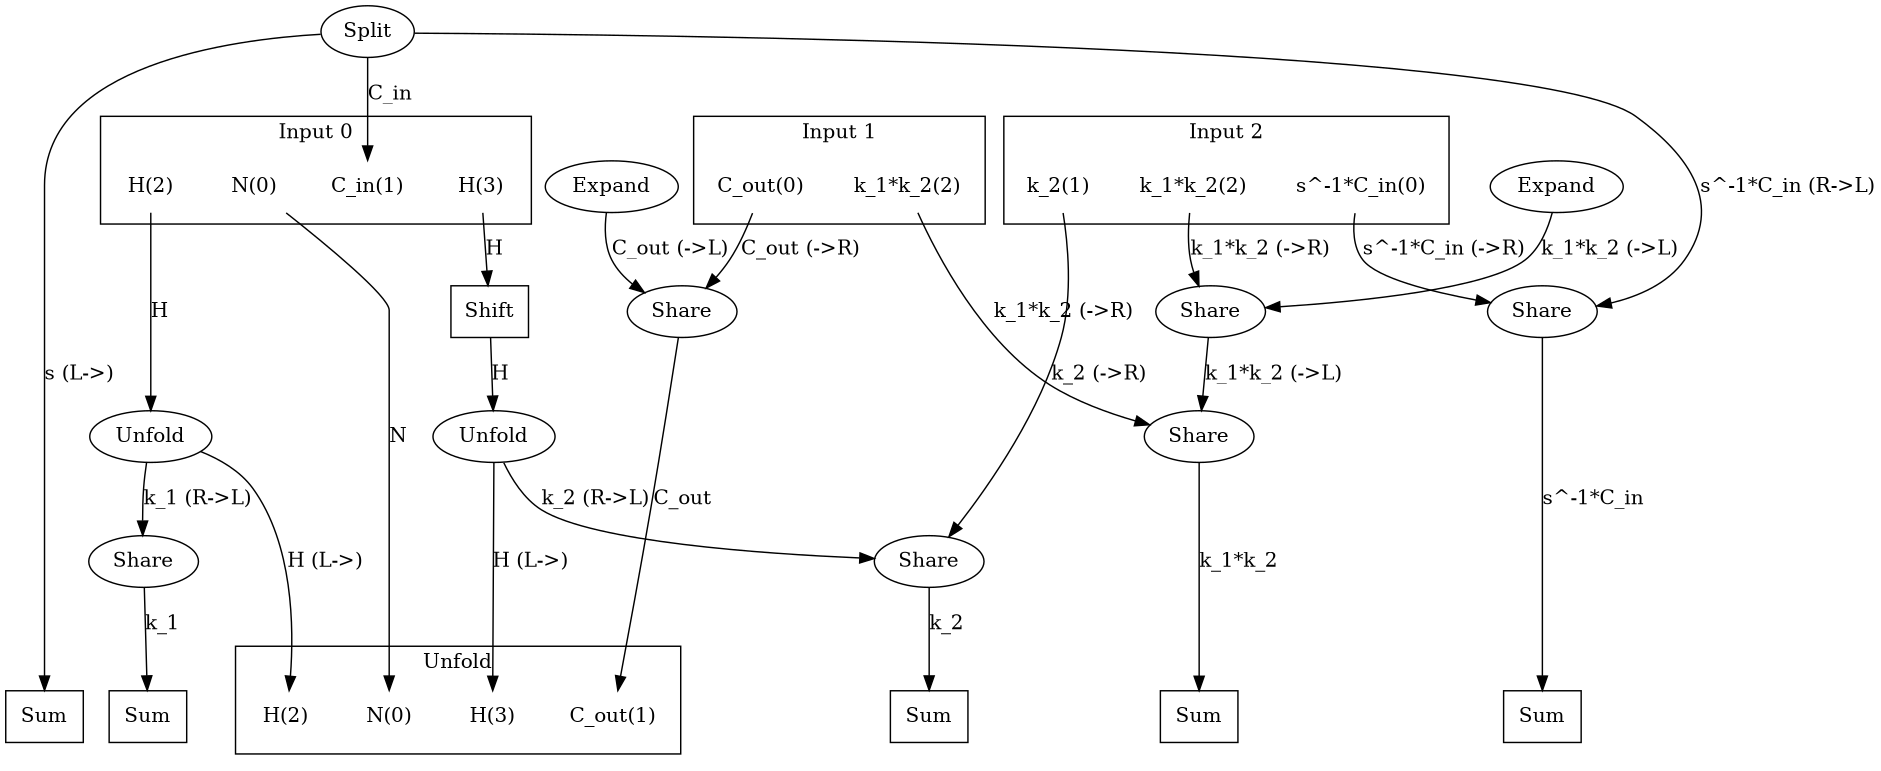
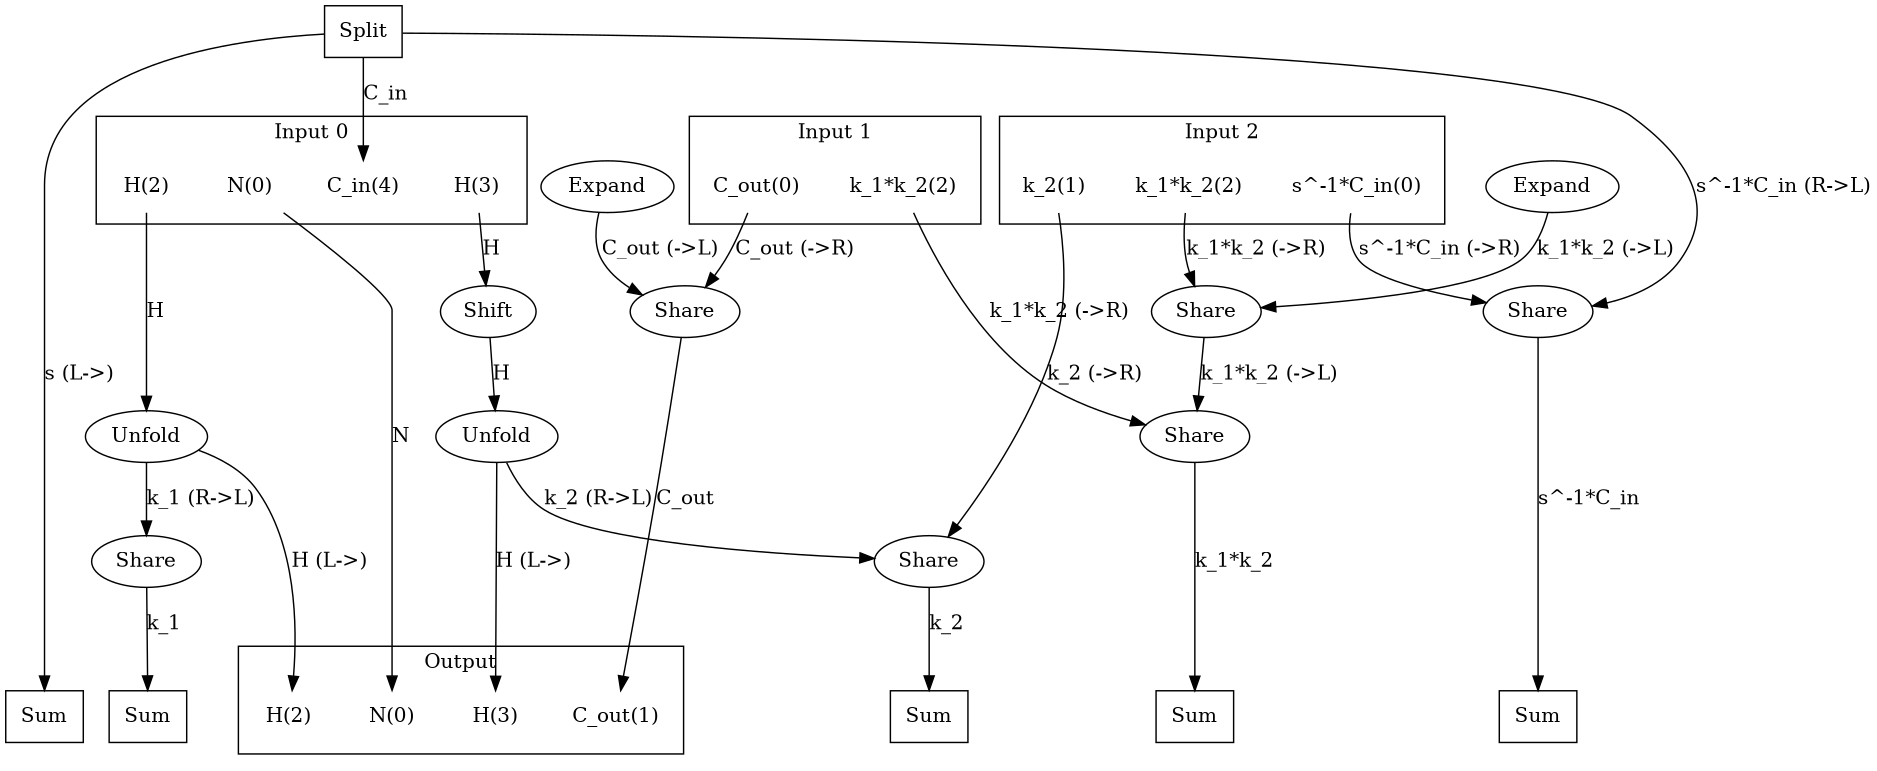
  digraph {
    newrank=true
    node [shape=none]
    n1 [label=Sum shape=box]
    n2 [label=Sum shape=box]
    n3 [label=Sum shape=box]
    n4 [label=Sum shape=box]
    n5 [label=Sum shape=box]
    n6 [label="N(0)"]
    n7 [label="C_out(1)"]
    n8 [label="H(2)"]
    n9 [label="H(3)"]
    n10 [label="N(0)"]
-   n11 [label="C_in(1)"]
+   n11 [label="C_in(4)"]
    n12 [label="H(2)"]
    n13 [label="H(3)"]
    n14 [label="C_out(0)"]
    n15 [label="k_1*k_2(2)"]
    n16 [label="s^-1*C_in(0)"]
    n17 [label="k_2(1)"]
    n18 [label="k_1*k_2(2)"]
    n19 [label=Unfold shape=""]
-   n20 [label=Shift shape=box]
+   n20 [label=Shift shape=""]
    n21 [label=Share shape=""]
    n22 [label=Share shape=""]
    n23 [label=Share shape=""]
    n24 [label=Share shape=""]
    n25 [label=Share shape=""]
    n26 [label=Unfold shape=""]
-   n27 [label=Split shape=""]
+   n27 [label=Split shape=box]
    n28 [label=Share shape=""]
    n29 [label=Expand shape=""]
    n30 [label=Expand shape=""]
    subgraph sub_1 {
      rank=same
      n1
      n2
      n3
      n4
      n5
      n6
      n7
      n8
      n9
    }
    subgraph sub_2 {
      rank=same
      n10
      n11
      n12
      n13
      n14
      n15
      n16
      n17
      n18
    }
    subgraph cluster_3 {
-     label=Unfold
+     label=Output
      n6
      n7
      n8
      n9
    }
    subgraph cluster_4 {
      label="Input 0"
      n10
      n11
      n12
      n13
    }
    subgraph cluster_5 {
      label="Input 1"
      n14
      n15
    }
    subgraph cluster_6 {
      label="Input 2"
      n16
      n17
      n18
    }
    n10 -> n6 [label=N]
    n12 -> n19 [label=H]
    n13 -> n20 [label=H]
    n14 -> n21 [label="C_out (->R)"]
    n15 -> n22 [label="k_1*k_2 (->R)"]
    n16 -> n23 [label="s^-1*C_in (->R)"]
    n17 -> n24 [label="k_2 (->R)"]
    n18 -> n25 [label="k_1*k_2 (->R)"]
    n19 -> n8 [label="H (L->)"]
    n19 -> n28 [label="k_1 (R->L)"]
    n20 -> n26 [label=H]
    n21 -> n7 [label=C_out]
    n22 -> n4 [label="k_1*k_2"]
    n23 -> n5 [label="s^-1*C_in"]
    n24 -> n2 [label=k_2]
    n25 -> n22 [label="k_1*k_2 (->L)"]
    n26 -> n9 [label="H (L->)"]
    n26 -> n24 [label="k_2 (R->L)"]
    n27 -> n1 [label="s (L->)"]
    n27 -> n11 [label=C_in]
    n27 -> n23 [label="s^-1*C_in (R->L)"]
    n28 -> n3 [label=k_1]
    n29 -> n21 [label="C_out (->L)"]
    n30 -> n25 [label="k_1*k_2 (->L)"]
  }
